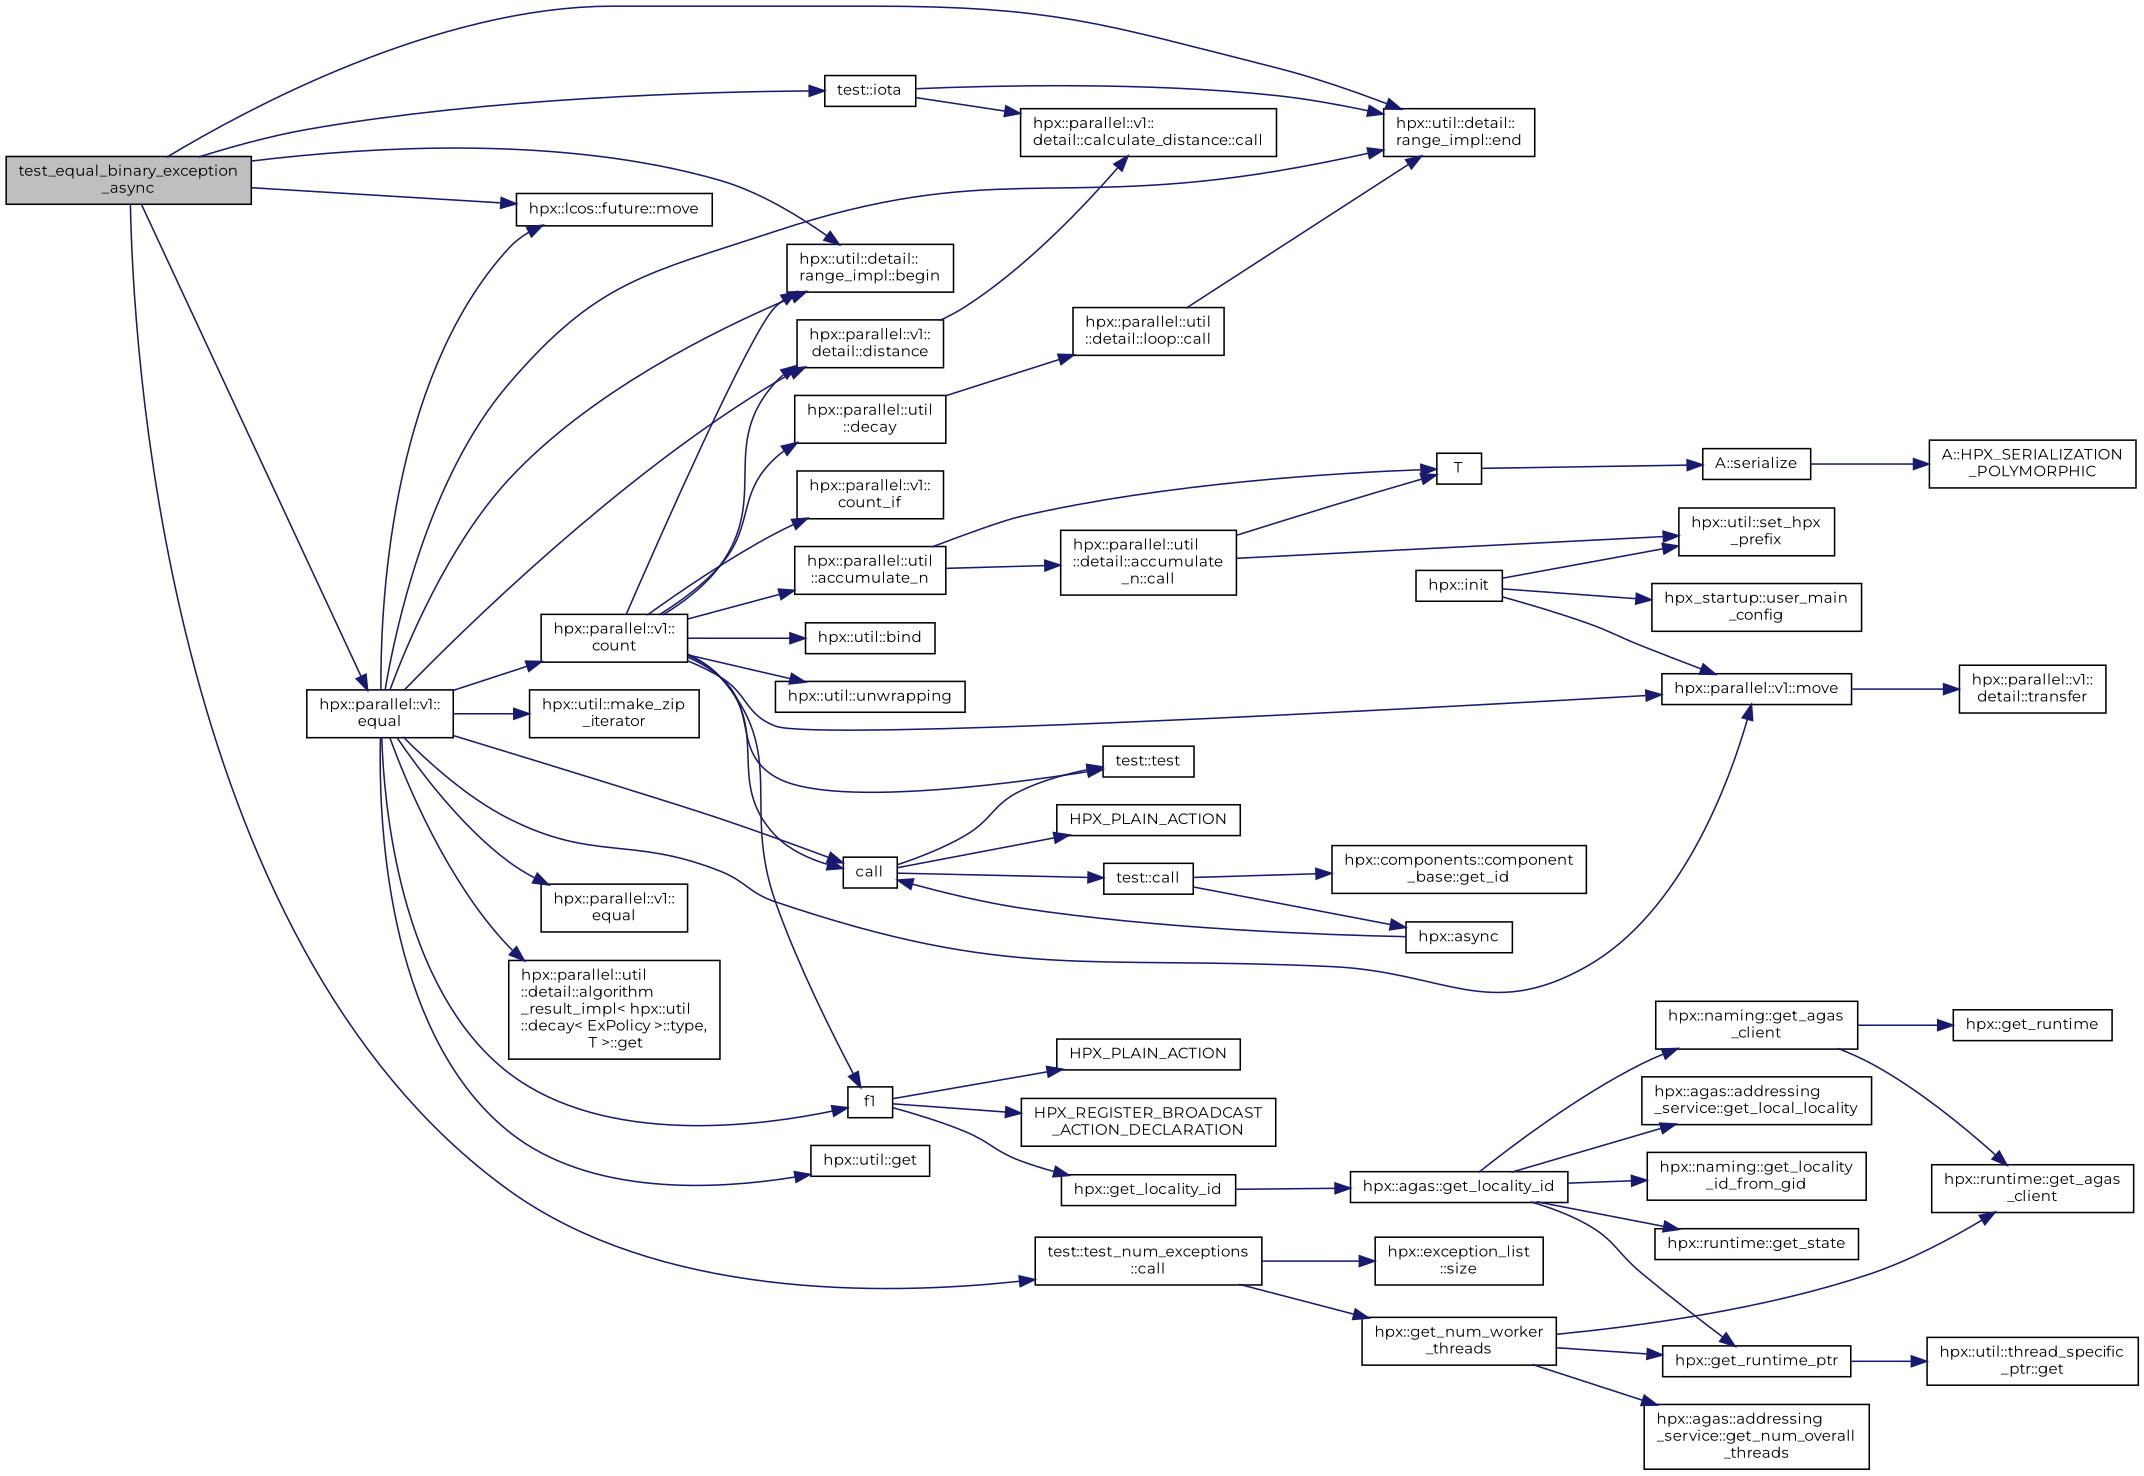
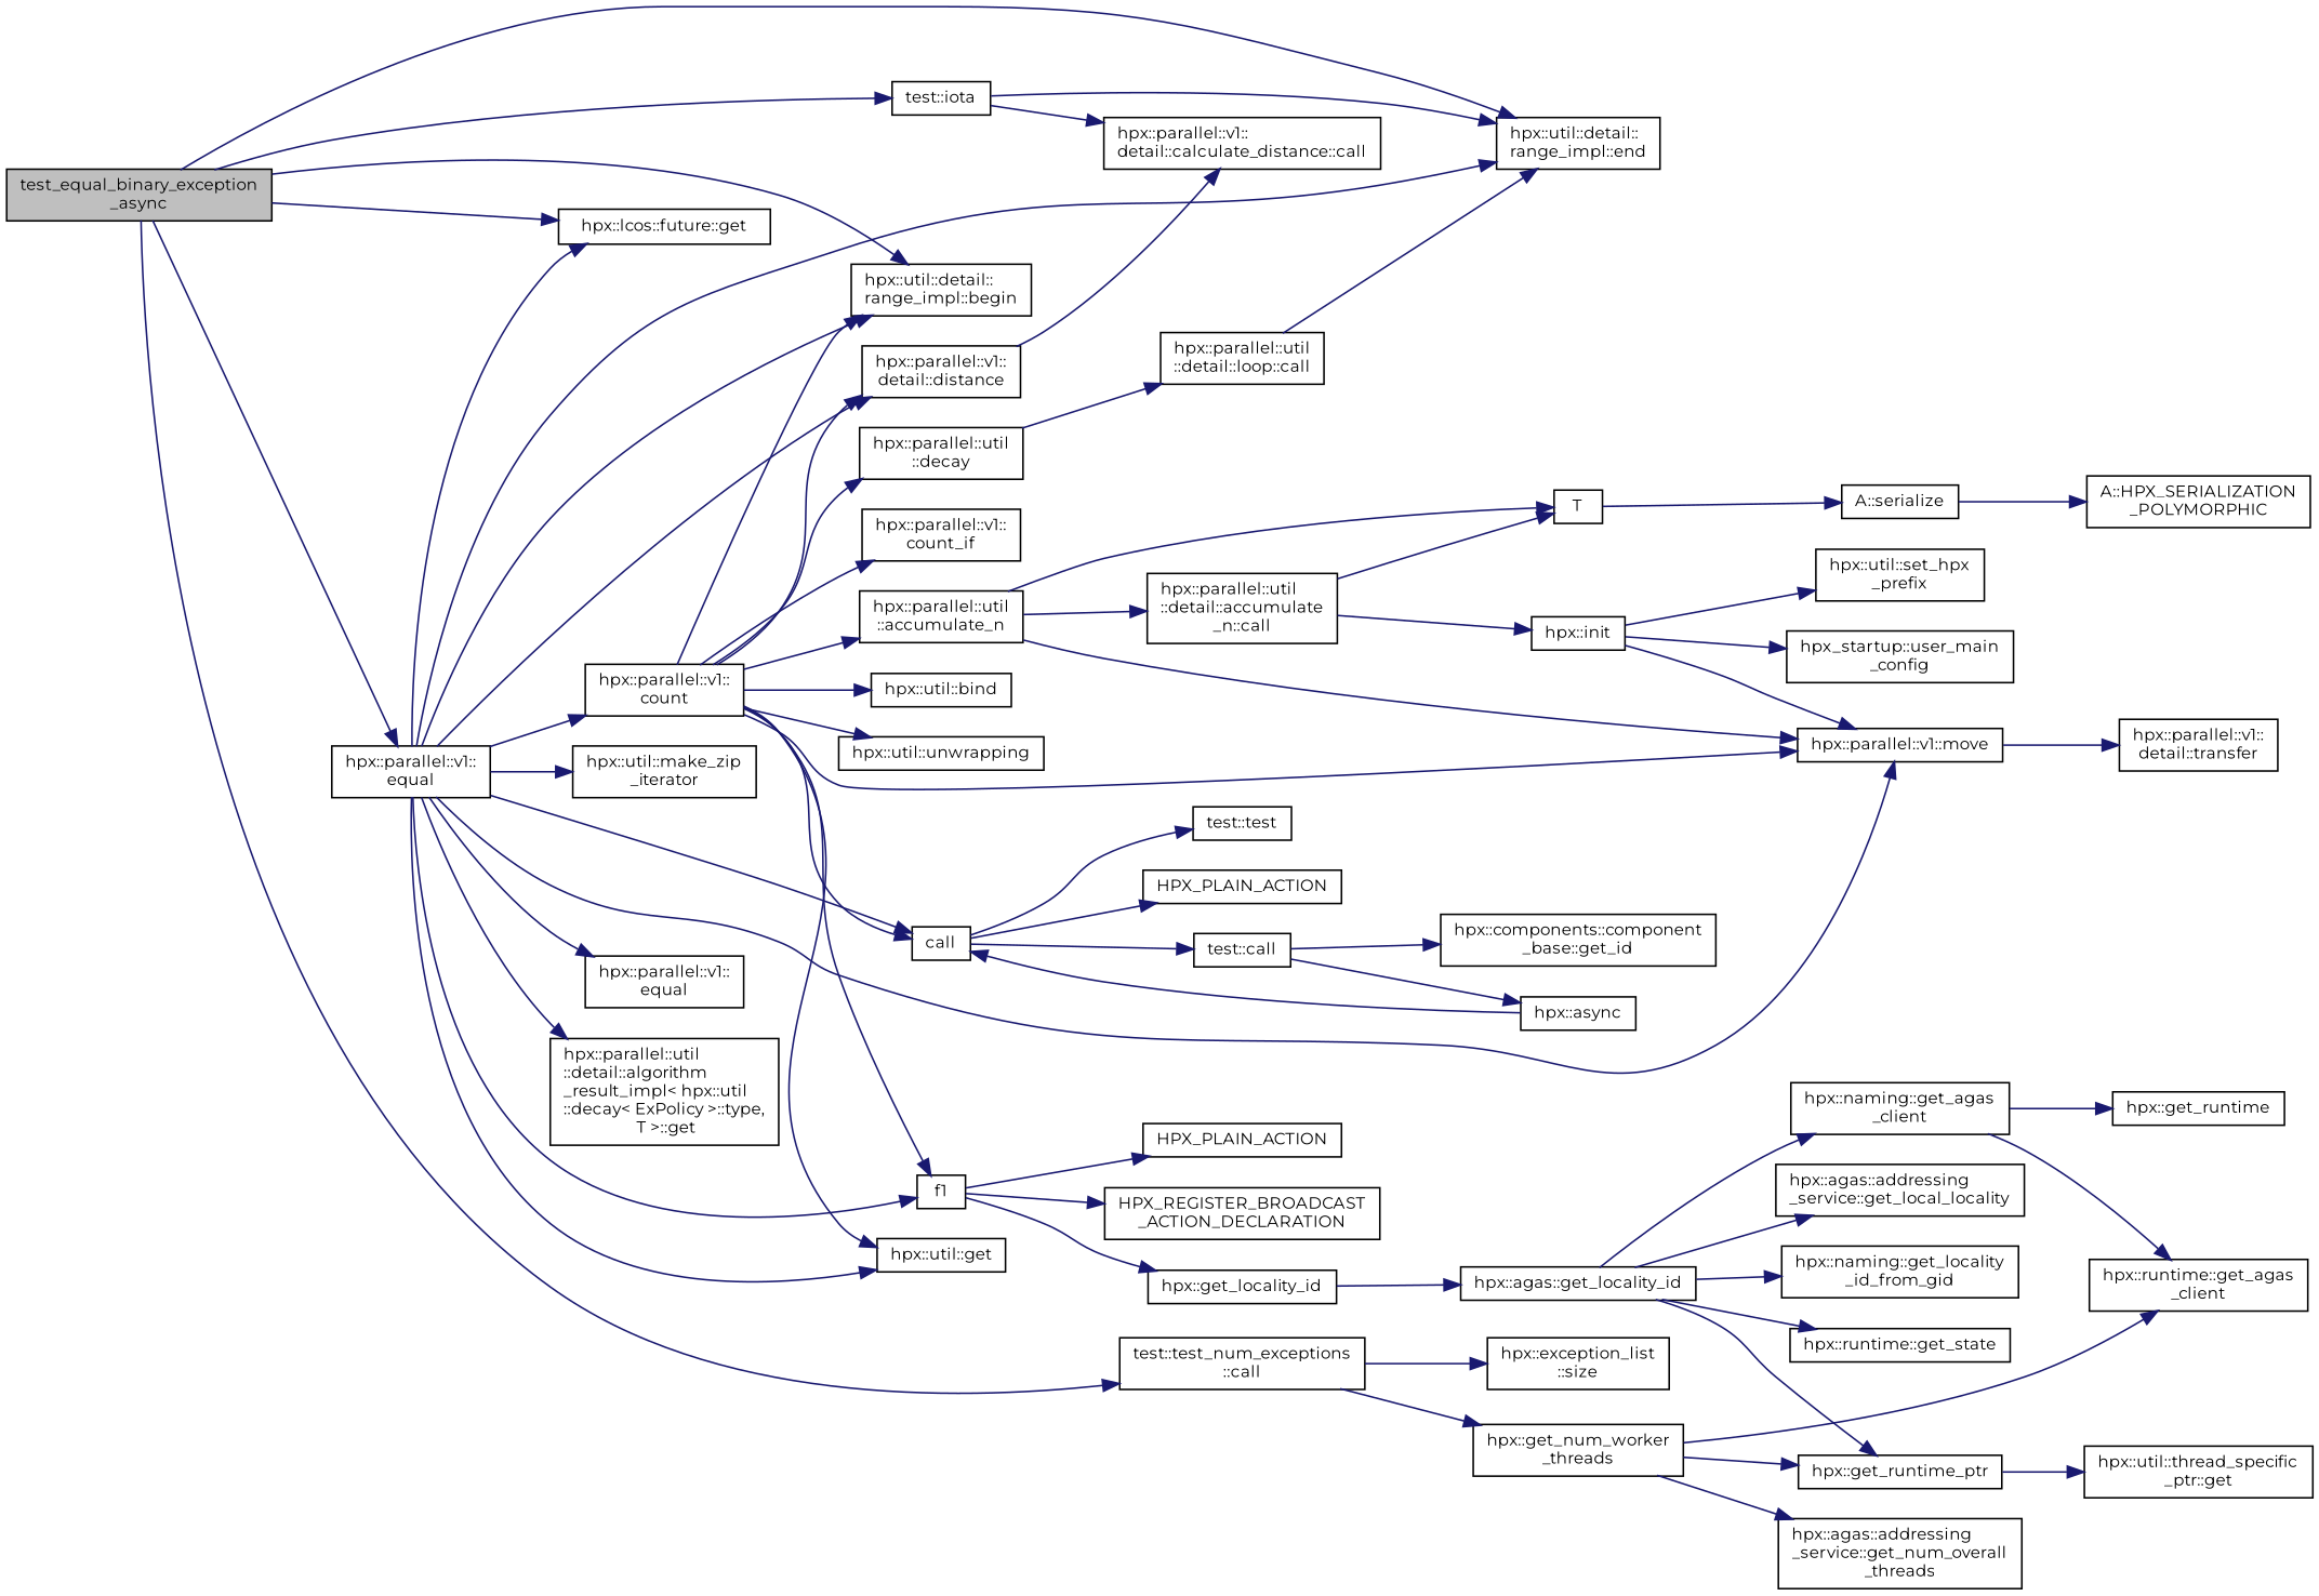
  digraph {
    fontname=Montserrat
    rankdir=LR
    node [color=black fillcolor=white fontname=Montserrat fontsize=10 shape=record style=filled]
    edge [color=midnightblue fontname=Montserrat fontsize=10 labelfontname=Helvetica labelfontsize=10 style=solid]
    n1 [fillcolor=grey75 fontcolor=black height=0.2 label="test_equal_binary_exception\l_async" width=0.4]
    n2 [height=0.2 label="test::iota" width=0.4]
    n3 [height=0.2 label="hpx::util::detail::\lrange_impl::begin" width=0.4]
    n4 [height=0.2 label="hpx::util::detail::\lrange_impl::end" width=0.4]
    n5 [height=0.2 label="hpx::parallel::v1::\lequal" width=0.4]
-   n6 [height=0.2 label="hpx::lcos::future::move" width=0.4]
+   n6 [height=0.2 label="hpx::lcos::future::get" width=0.4]
    n7 [height=0.2 label="test::test_num_exceptions\l::call" width=0.4]
    n8 [height=0.2 label="hpx::parallel::v1::\ldetail::calculate_distance::call" width=0.4]
    n9 [height=0.2 label="hpx::parallel::v1::\lequal" width=0.4]
    n10 [height=0.2 label="hpx::parallel::util\l::detail::algorithm\l_result_impl\< hpx::util\l::decay\< ExPolicy \>::type,\l T \>::get" width=0.4]
    n11 [height=0.2 label="hpx::parallel::v1::\lcount" width=0.4]
    n12 [height=0.2 label=f1 width=0.4]
    n13 [height=0.2 label="hpx::parallel::v1::move" width=0.4]
    n14 [height=0.2 label="hpx::util::get" width=0.4]
    n15 [height=0.2 label=call width=0.4]
    n16 [height=0.2 label="hpx::parallel::v1::\ldetail::distance" width=0.4]
    n17 [height=0.2 label="hpx::util::make_zip\l_iterator" width=0.4]
    n18 [height=0.2 label="hpx::exception_list\l::size" width=0.4]
    n19 [height=0.2 label="hpx::get_num_worker\l_threads" width=0.4]
    n20 [height=0.2 label="hpx::parallel::v1::\lcount_if" width=0.4]
    n21 [height=0.2 label="hpx::parallel::util\l::decay" width=0.4]
    n22 [height=0.2 label="hpx::util::bind" width=0.4]
    n23 [height=0.2 label="hpx::util::unwrapping" width=0.4]
    n24 [height=0.2 label="hpx::parallel::util\l::accumulate_n" width=0.4]
    n25 [height=0.2 label="hpx::get_locality_id" width=0.4]
    n26 [height=0.2 label=HPX_PLAIN_ACTION width=0.4]
    n27 [height=0.2 label="HPX_REGISTER_BROADCAST\l_ACTION_DECLARATION" width=0.4]
    n28 [height=0.2 label="hpx::parallel::v1::\ldetail::transfer" width=0.4]
    n29 [height=0.2 label="test::test" width=0.4]
    n30 [height=0.2 label=HPX_PLAIN_ACTION width=0.4]
    n31 [height=0.2 label="test::call" width=0.4]
    n32 [height=0.2 label="hpx::parallel::util\l::detail::loop::call" width=0.4]
    n33 [height=0.2 label="hpx::parallel::util\l::detail::accumulate\l_n::call" width=0.4]
    n34 [height=0.2 label=T width=0.4]
    n35 [height=0.2 label="hpx::agas::get_locality_id" width=0.4]
    n36 [height=0.2 label="hpx::get_runtime_ptr" width=0.4]
    n37 [height=0.2 label="hpx::runtime::get_state" width=0.4]
    n38 [height=0.2 label="hpx::naming::get_agas\l_client" width=0.4]
    n39 [height=0.2 label="hpx::agas::addressing\l_service::get_local_locality" width=0.4]
    n40 [height=0.2 label="hpx::naming::get_locality\l_id_from_gid" width=0.4]
    n41 [height=0.2 label="hpx::util::thread_specific\l_ptr::get" width=0.4]
    n42 [height=0.2 label="hpx::get_runtime" width=0.4]
    n43 [height=0.2 label="hpx::runtime::get_agas\l_client" width=0.4]
    n44 [height=0.2 label="hpx::async" width=0.4]
    n45 [height=0.2 label="hpx::components::component\l_base::get_id" width=0.4]
    n46 [height=0.2 label="hpx::init" width=0.4]
    n47 [height=0.2 label="A::serialize" width=0.4]
    n48 [height=0.2 label="hpx::util::set_hpx\l_prefix" width=0.4]
    n49 [height=0.2 label="hpx_startup::user_main\l_config" width=0.4]
    n50 [height=0.2 label="A::HPX_SERIALIZATION\l_POLYMORPHIC" width=0.4]
    n51 [height=0.2 label="hpx::agas::addressing\l_service::get_num_overall\l_threads" width=0.4]
    n1 -> n2
    n1 -> n3
    n1 -> n4
    n1 -> n5
    n1 -> n6
    n1 -> n7
    n2 -> n4
    n2 -> n8
    n5 -> n3
    n5 -> n4
    n5 -> n6
    n5 -> n9
    n5 -> n10
    n5 -> n11
    n5 -> n12
    n5 -> n13
    n5 -> n14
    n5 -> n15
    n5 -> n16
    n5 -> n17
    n7 -> n18
    n7 -> n19
    n11 -> n3
    n11 -> n12
    n11 -> n13
-   n11 -> n29
+   n11 -> n14
    n11 -> n15
    n11 -> n16
    n11 -> n20
    n11 -> n21
    n11 -> n22
    n11 -> n23
    n11 -> n24
    n12 -> n25
    n12 -> n26
    n12 -> n27
    n13 -> n28
    n15 -> n29
    n15 -> n30
    n15 -> n31
    n16 -> n8
    n19 -> n36
    n19 -> n43
    n19 -> n51
    n21 -> n32
+   n24 -> n13
    n24 -> n33
    n24 -> n34
    n25 -> n35
    n31 -> n44
    n31 -> n45
    n32 -> n4
    n33 -> n34
-   n33 -> n48
+   n33 -> n46
    n34 -> n47
    n35 -> n36
    n35 -> n37
    n35 -> n38
    n35 -> n39
    n35 -> n40
    n36 -> n41
    n38 -> n42
    n38 -> n43
    n44 -> n15
    n46 -> n13
    n46 -> n48
    n46 -> n49
    n47 -> n50
  }
